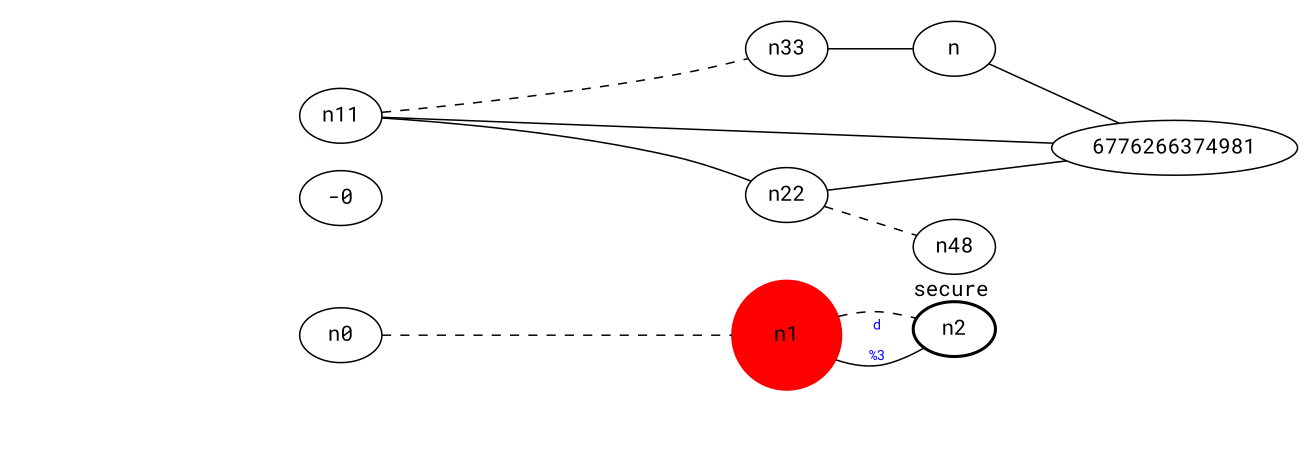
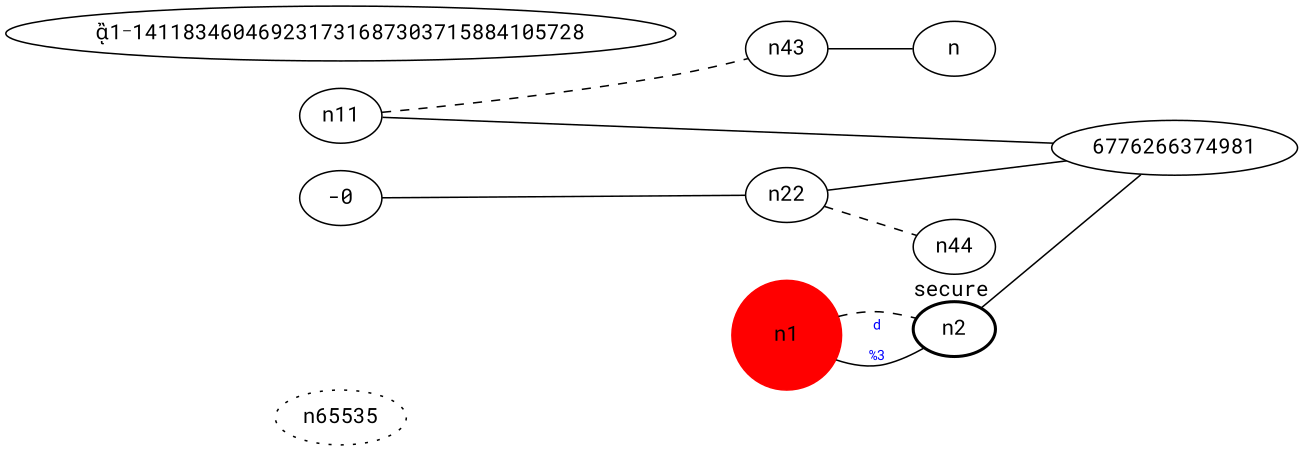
  graph {
    fontcolor=blue
    fontname="Roboto Mono"
    rankdir=LR
    node [fontname="Roboto Mono"]
    edge [fontname="Roboto Mono"]
+   n65535 [fillcolor="#123456" style=dotted]
    n1 [color=red height=1 style=filled width=1]
    n2 [style=bold xlabel=secure]
-   n0
    n11
    n22
-   n33
+   n33 [label=n43]
    6776266374981
-   n44 [label=n48]
+   n44
    n
+   "ᾂ1ｰ141183460469231731687303715884105728󠁿"
    -0
    n1 -- n2 [style=dashed]
    n1 -- n2 [fontcolor=blue fontsize=9 label="d\n\l\G"]
-   n0 -- n1 [style=dashed]
-   n11 -- n22
+   -0 -- n22
    n11 -- n33 [style=dashed]
    n11 -- 6776266374981
    n22 -- 6776266374981
    n22 -- n44 [style=dashed]
    n33 -- n
-   n -- 6776266374981
+   n2 -- 6776266374981
  }
